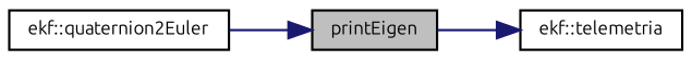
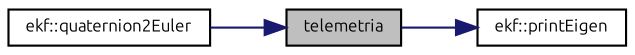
  digraph {
    fontname=Ubuntu
    rankdir=LR
    node [color=black fontname=Ubuntu fontsize=8 shape=record]
    edge [color=midnightblue fontname=Ubuntu fontsize=8 labelfontname=DejaVuSansMono labelfontsize=8 style=solid]
-   n1 [fillcolor=grey75 fontcolor=black height=0.2 label=printEigen style=filled width=0.4]
-   n2 [height=0.2 label="ekf::telemetria" width=0.4]
+   n1 [fillcolor=grey75 fontcolor=black height=0.2 label=telemetria style=filled width=0.4]
+   n2 [height=0.2 label="ekf::printEigen" width=0.4]
    n3 [height=0.2 label="ekf::quaternion2Euler" width=0.4]
    n1 -> n2
    n3 -> n1
  }
